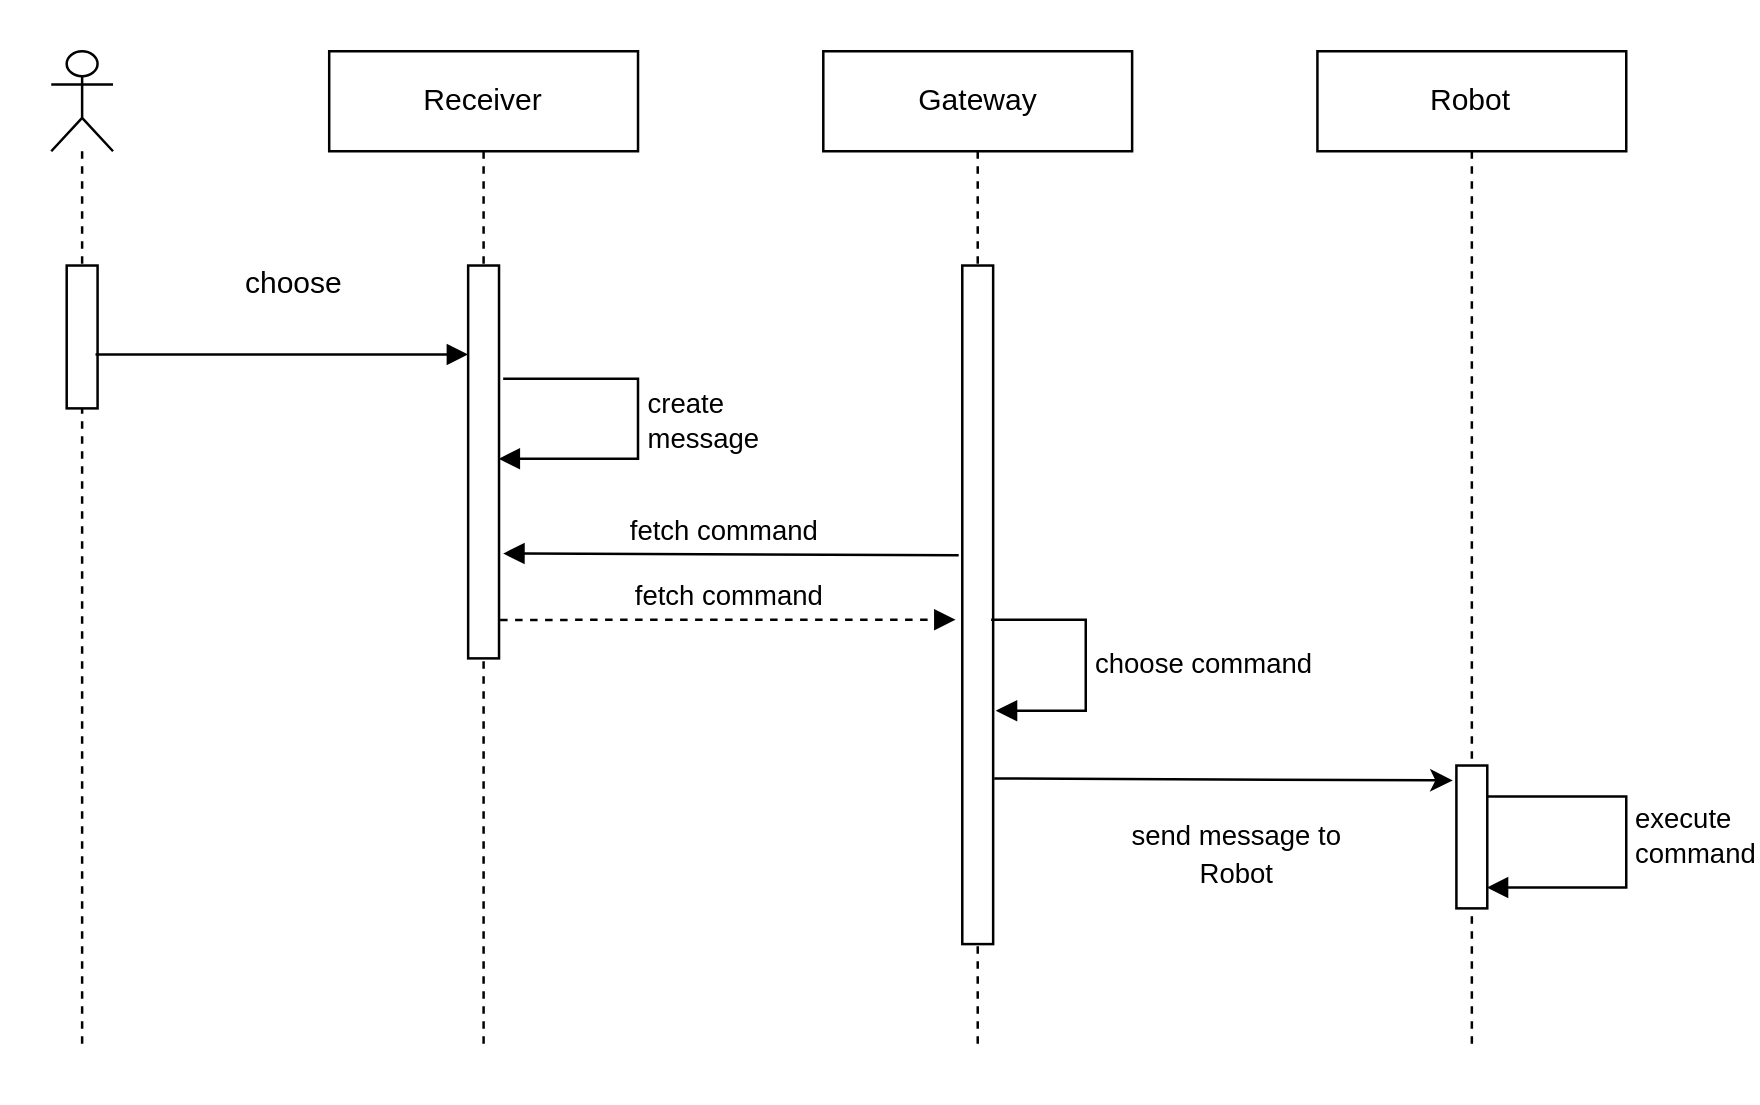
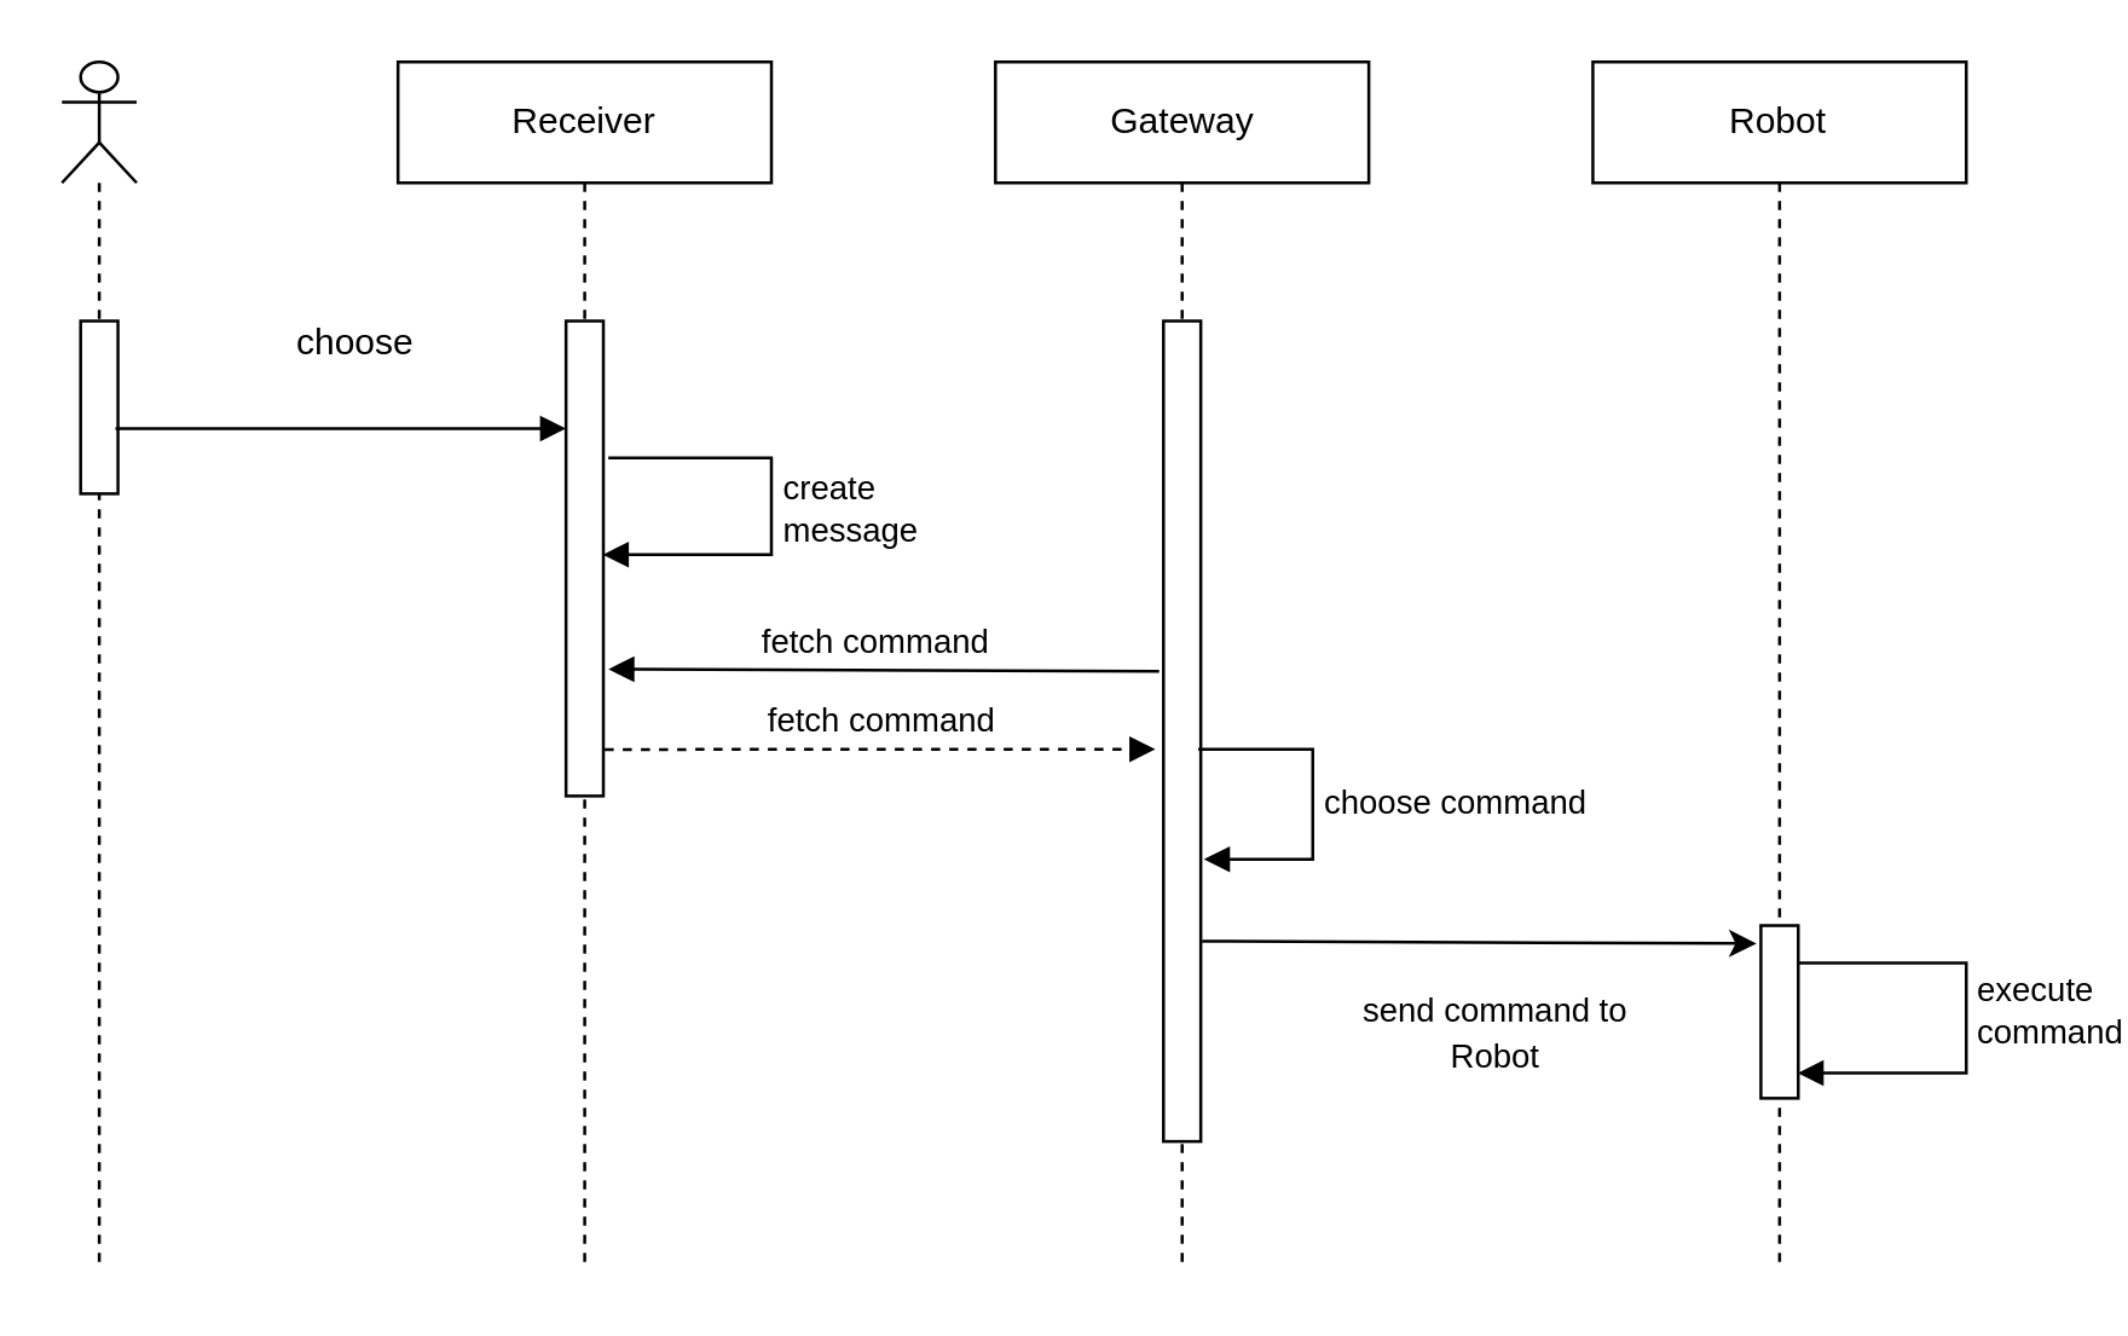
  <mxCell id="0" />
  <mxCell id="1" parent="0" />
  <mxCell id="2" value="" style="group" vertex="1" connectable="0" parent="1"><mxGeometry x="20" y="20" width="630" height="400" as="geometry" /></mxCell>
  <mxCell id="3" value="" style="shape=umlLifeline;participant=umlActor;perimeter=lifelinePerimeter;whiteSpace=wrap;html=1;container=1;collapsible=0;recursiveResize=0;verticalAlign=top;spacingTop=36;outlineConnect=0;" parent="2" vertex="1"><mxGeometry width="24.706" height="400" as="geometry" /></mxCell>
  <mxCell id="4" value="" style="html=1;points=[];perimeter=orthogonalPerimeter;" parent="3" vertex="1"><mxGeometry x="6.176" y="85.714" width="12.353" height="57.143" as="geometry" /></mxCell>
  <mxCell id="5" value="Receiver" style="shape=umlLifeline;perimeter=lifelinePerimeter;whiteSpace=wrap;html=1;container=1;collapsible=0;recursiveResize=0;outlineConnect=0;" parent="2" vertex="1"><mxGeometry x="111.176" width="123.529" height="400" as="geometry" /></mxCell>
  <mxCell id="6" value="" style="html=1;points=[];perimeter=orthogonalPerimeter;" parent="5" vertex="1"><mxGeometry x="55.588" y="85.714" width="12.353" height="157.143" as="geometry" /></mxCell>
  <mxCell id="7" value="create&lt;br&gt;message" style="edgeStyle=orthogonalEdgeStyle;html=1;align=left;spacingLeft=2;endArrow=block;rounded=0;exitX=1.134;exitY=0.288;exitDx=0;exitDy=0;exitPerimeter=0;entryX=0.984;entryY=0.492;entryDx=0;entryDy=0;entryPerimeter=0;" parent="5" source="6" target="6" edge="1"><mxGeometry relative="1" as="geometry"><mxPoint x="67.941" y="114.286" as="sourcePoint" /><Array as="points"><mxPoint x="123.529" y="131.429" /><mxPoint x="123.529" y="162.857" /></Array><mxPoint x="67.941" y="157.143" as="targetPoint" /></mxGeometry></mxCell>
  <mxCell id="8" value="Gateway" style="shape=umlLifeline;perimeter=lifelinePerimeter;whiteSpace=wrap;html=1;container=1;collapsible=0;recursiveResize=0;outlineConnect=0;" parent="2" vertex="1"><mxGeometry x="308.824" width="123.529" height="400" as="geometry" /></mxCell>
  <mxCell id="9" value="" style="html=1;points=[];perimeter=orthogonalPerimeter;" parent="8" vertex="1"><mxGeometry x="55.588" y="85.714" width="12.353" height="271.429" as="geometry" /></mxCell>
  <mxCell id="10" value="choose command" style="edgeStyle=orthogonalEdgeStyle;html=1;align=left;spacingLeft=2;endArrow=block;rounded=0;entryX=1.084;entryY=0.656;entryDx=0;entryDy=0;entryPerimeter=0;exitX=0.934;exitY=0.522;exitDx=0;exitDy=0;exitPerimeter=0;" parent="8" source="9" target="9" edge="1"><mxGeometry relative="1" as="geometry"><mxPoint x="67.941" y="200" as="sourcePoint" /><Array as="points"><mxPoint x="105.0" y="227.143" /><mxPoint x="105.0" y="264.286" /><mxPoint x="69.176" y="264.286" /></Array><mxPoint x="74.118" y="228.571" as="targetPoint" /></mxGeometry></mxCell>
  <mxCell id="11" value="Robot" style="shape=umlLifeline;perimeter=lifelinePerimeter;whiteSpace=wrap;html=1;container=1;collapsible=0;recursiveResize=0;outlineConnect=0;" parent="2" vertex="1"><mxGeometry x="506.471" width="123.529" height="400" as="geometry" /></mxCell>
  <mxCell id="12" value="" style="html=1;points=[];perimeter=orthogonalPerimeter;" parent="11" vertex="1"><mxGeometry x="55.588" y="285.714" width="12.353" height="57.143" as="geometry" /></mxCell>
  <mxCell id="13" value="execute&lt;br&gt;command" style="edgeStyle=orthogonalEdgeStyle;html=1;align=left;spacingLeft=2;endArrow=block;rounded=0;entryX=0.984;entryY=0.854;fontSize=11;entryDx=0;entryDy=0;entryPerimeter=0;exitX=0.984;exitY=0.217;exitDx=0;exitDy=0;exitPerimeter=0;" parent="11" source="12" target="12" edge="1"><mxGeometry x="-0.025" relative="1" as="geometry"><mxPoint x="-185.294" y="200" as="sourcePoint" /><Array as="points"><mxPoint x="123.529" y="298.571" /><mxPoint x="123.529" y="334.286" /></Array><mxPoint x="-179.118" y="228.571" as="targetPoint" /><mxPoint as="offset" /></mxGeometry></mxCell>
  <mxCell id="14" value="" style="html=1;verticalAlign=bottom;endArrow=block;rounded=0;exitX=0.934;exitY=0.622;exitDx=0;exitDy=0;exitPerimeter=0;" parent="2" source="4" target="6" edge="1"><mxGeometry x="-0.243" y="-15" width="80" relative="1" as="geometry"><mxPoint x="49.412" y="114.286" as="sourcePoint" /><mxPoint x="160.588" y="107.143" as="targetPoint" /><mxPoint as="offset" /></mxGeometry></mxCell>
  <mxCell id="15" value="fetch command" style="html=1;verticalAlign=bottom;endArrow=block;rounded=0;entryX=1.134;entryY=0.733;entryDx=0;entryDy=0;entryPerimeter=0;exitX=-0.116;exitY=0.427;exitDx=0;exitDy=0;exitPerimeter=0;" parent="2" source="9" target="6" edge="1"><mxGeometry x="0.037" width="80" relative="1" as="geometry"><mxPoint x="345.882" y="201.429" as="sourcePoint" /><mxPoint x="308.824" y="200" as="targetPoint" /><mxPoint as="offset" /></mxGeometry></mxCell>
  <mxCell id="16" value="" style="endArrow=classic;html=1;rounded=0;exitX=1.034;exitY=0.756;exitDx=0;exitDy=0;exitPerimeter=0;entryX=-0.116;entryY=0.104;entryDx=0;entryDy=0;entryPerimeter=0;" parent="2" source="9" target="12" edge="1"><mxGeometry width="50" height="50" relative="1" as="geometry"><mxPoint x="308.824" y="300" as="sourcePoint" /><mxPoint x="555.882" y="285.714" as="targetPoint" /></mxGeometry></mxCell>
- <mxCell id="17" value="&lt;font style=&quot;font-size: 11px;&quot;&gt;send message to Robot&lt;/font&gt;" style="text;html=1;strokeColor=none;fillColor=none;align=center;verticalAlign=middle;whiteSpace=wrap;rounded=0;" parent="2" vertex="1"><mxGeometry x="418.765" y="300" width="111.176" height="42.857" as="geometry" /></mxCell>
+ <mxCell id="17" value="&lt;font style=&quot;font-size: 11px;&quot;&gt;send command to Robot&lt;/font&gt;" style="text;html=1;strokeColor=none;fillColor=none;align=center;verticalAlign=middle;whiteSpace=wrap;rounded=0;" parent="2" vertex="1"><mxGeometry x="418.765" y="300" width="111.176" height="42.857" as="geometry" /></mxCell>
  <mxCell id="18" value="fetch command" style="dashed=1;html=1;verticalAlign=bottom;endArrow=block;rounded=0;exitX=1.034;exitY=0.902;exitDx=0;exitDy=0;exitPerimeter=0;entryX=-0.216;entryY=0.522;entryDx=0;entryDy=0;entryPerimeter=0;" parent="2" source="6" target="9" edge="1"><mxGeometry width="80" relative="1" as="geometry"><mxPoint x="179.118" y="214.114" as="sourcePoint" /><mxPoint x="345.882" y="227.143" as="targetPoint" /></mxGeometry></mxCell>
  <mxCell id="19" value="choose&amp;nbsp;" style="text;html=1;strokeColor=none;fillColor=none;align=center;verticalAlign=middle;whiteSpace=wrap;rounded=0;" parent="2" vertex="1"><mxGeometry x="61.765" y="71.429" width="74.118" height="42.857" as="geometry" /></mxCell>
